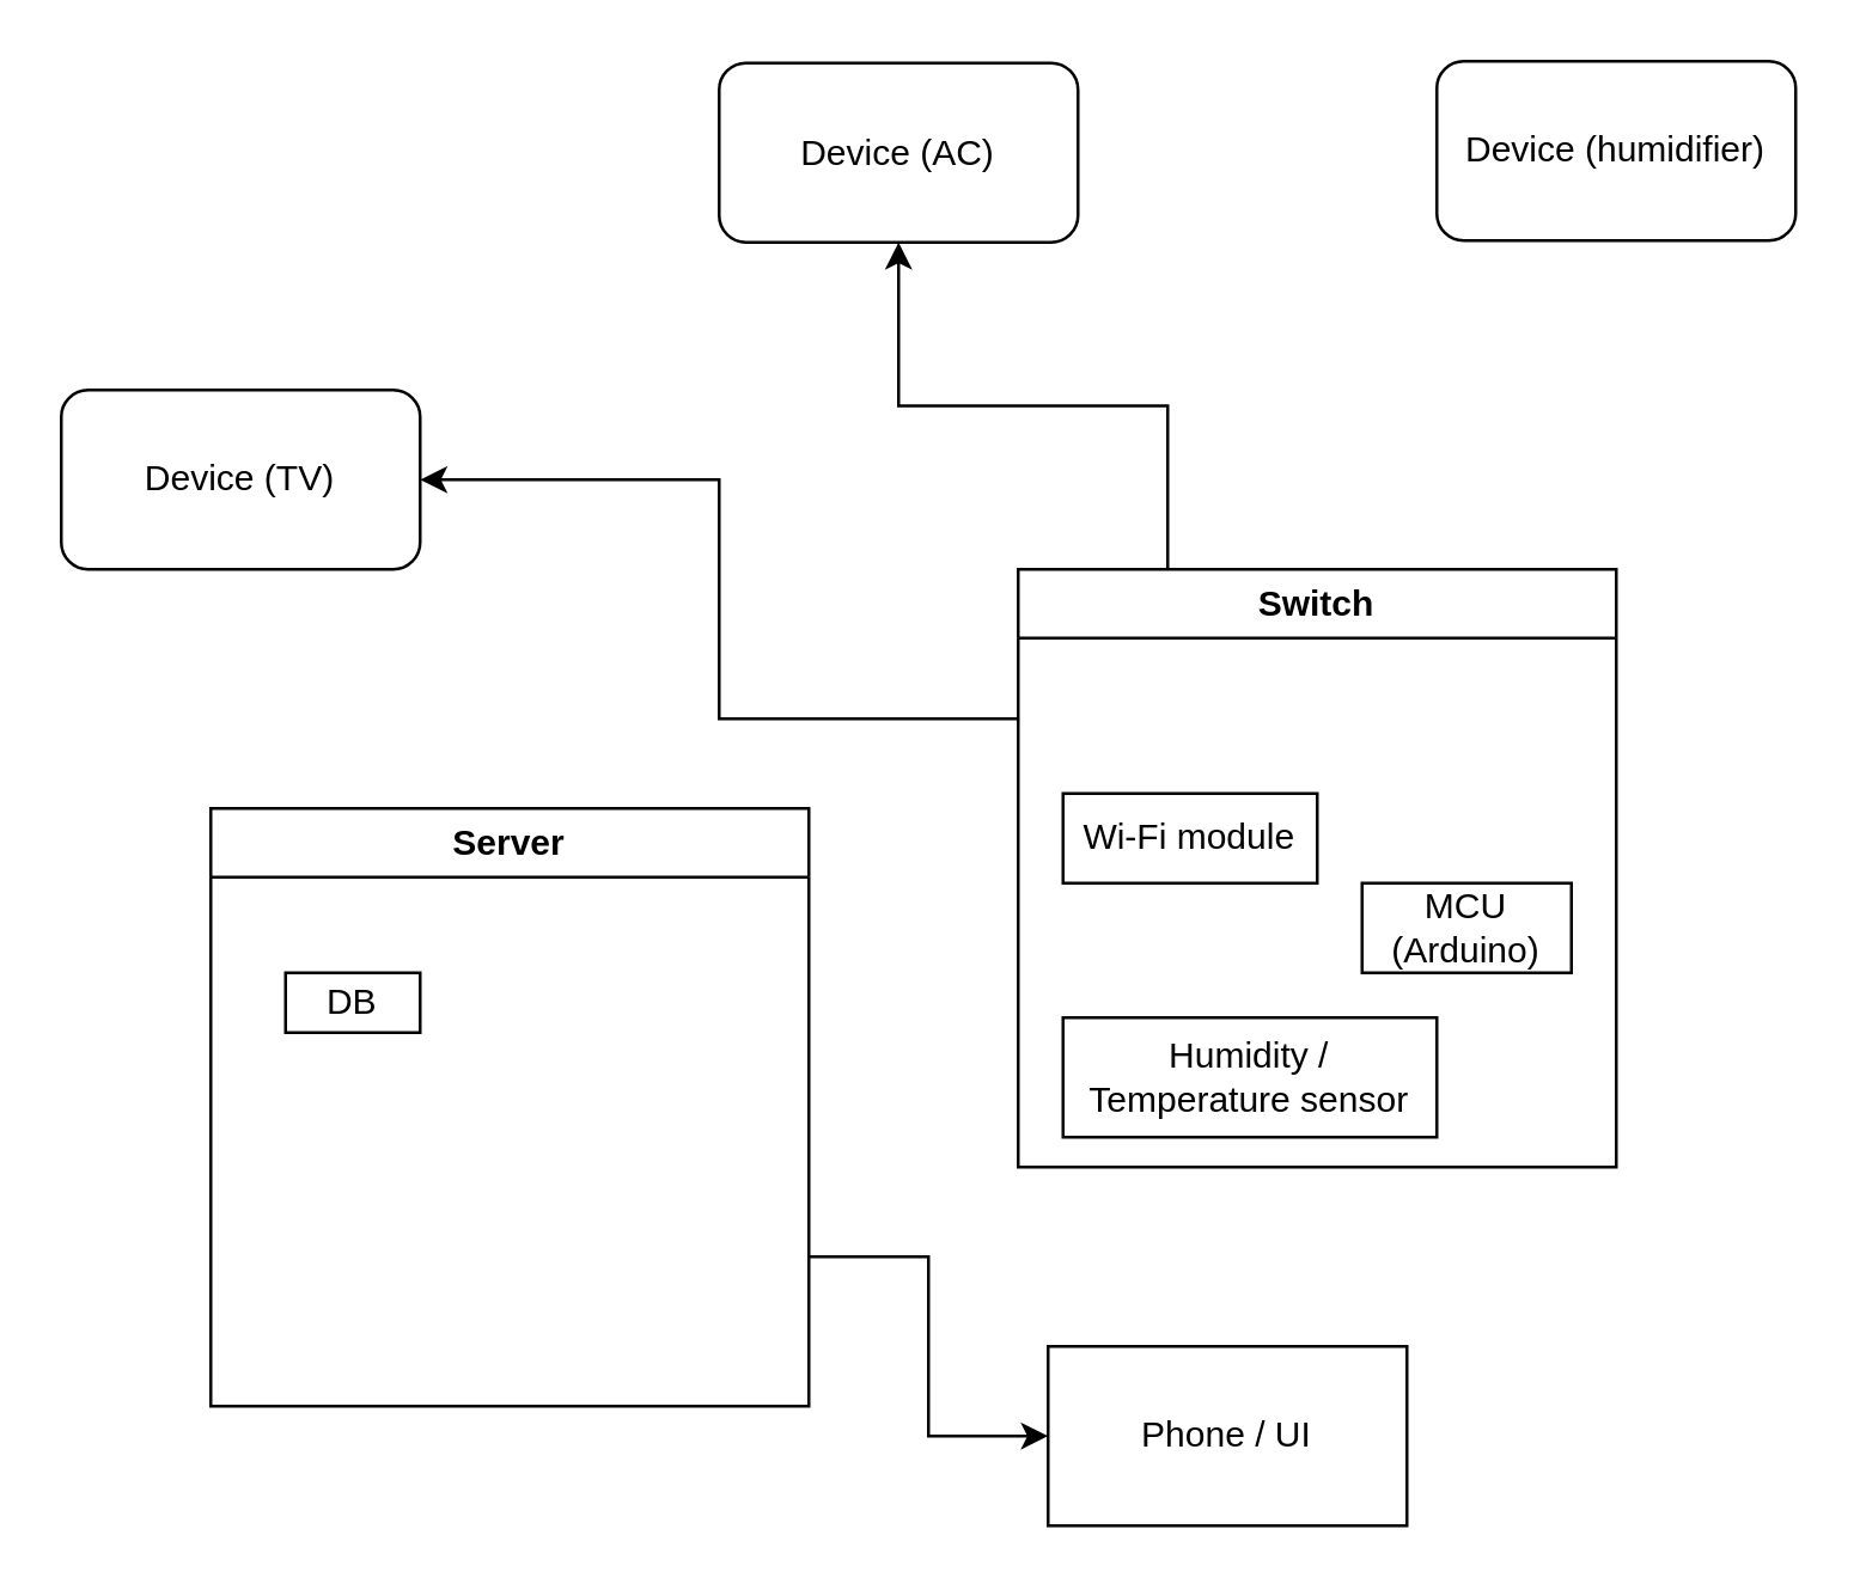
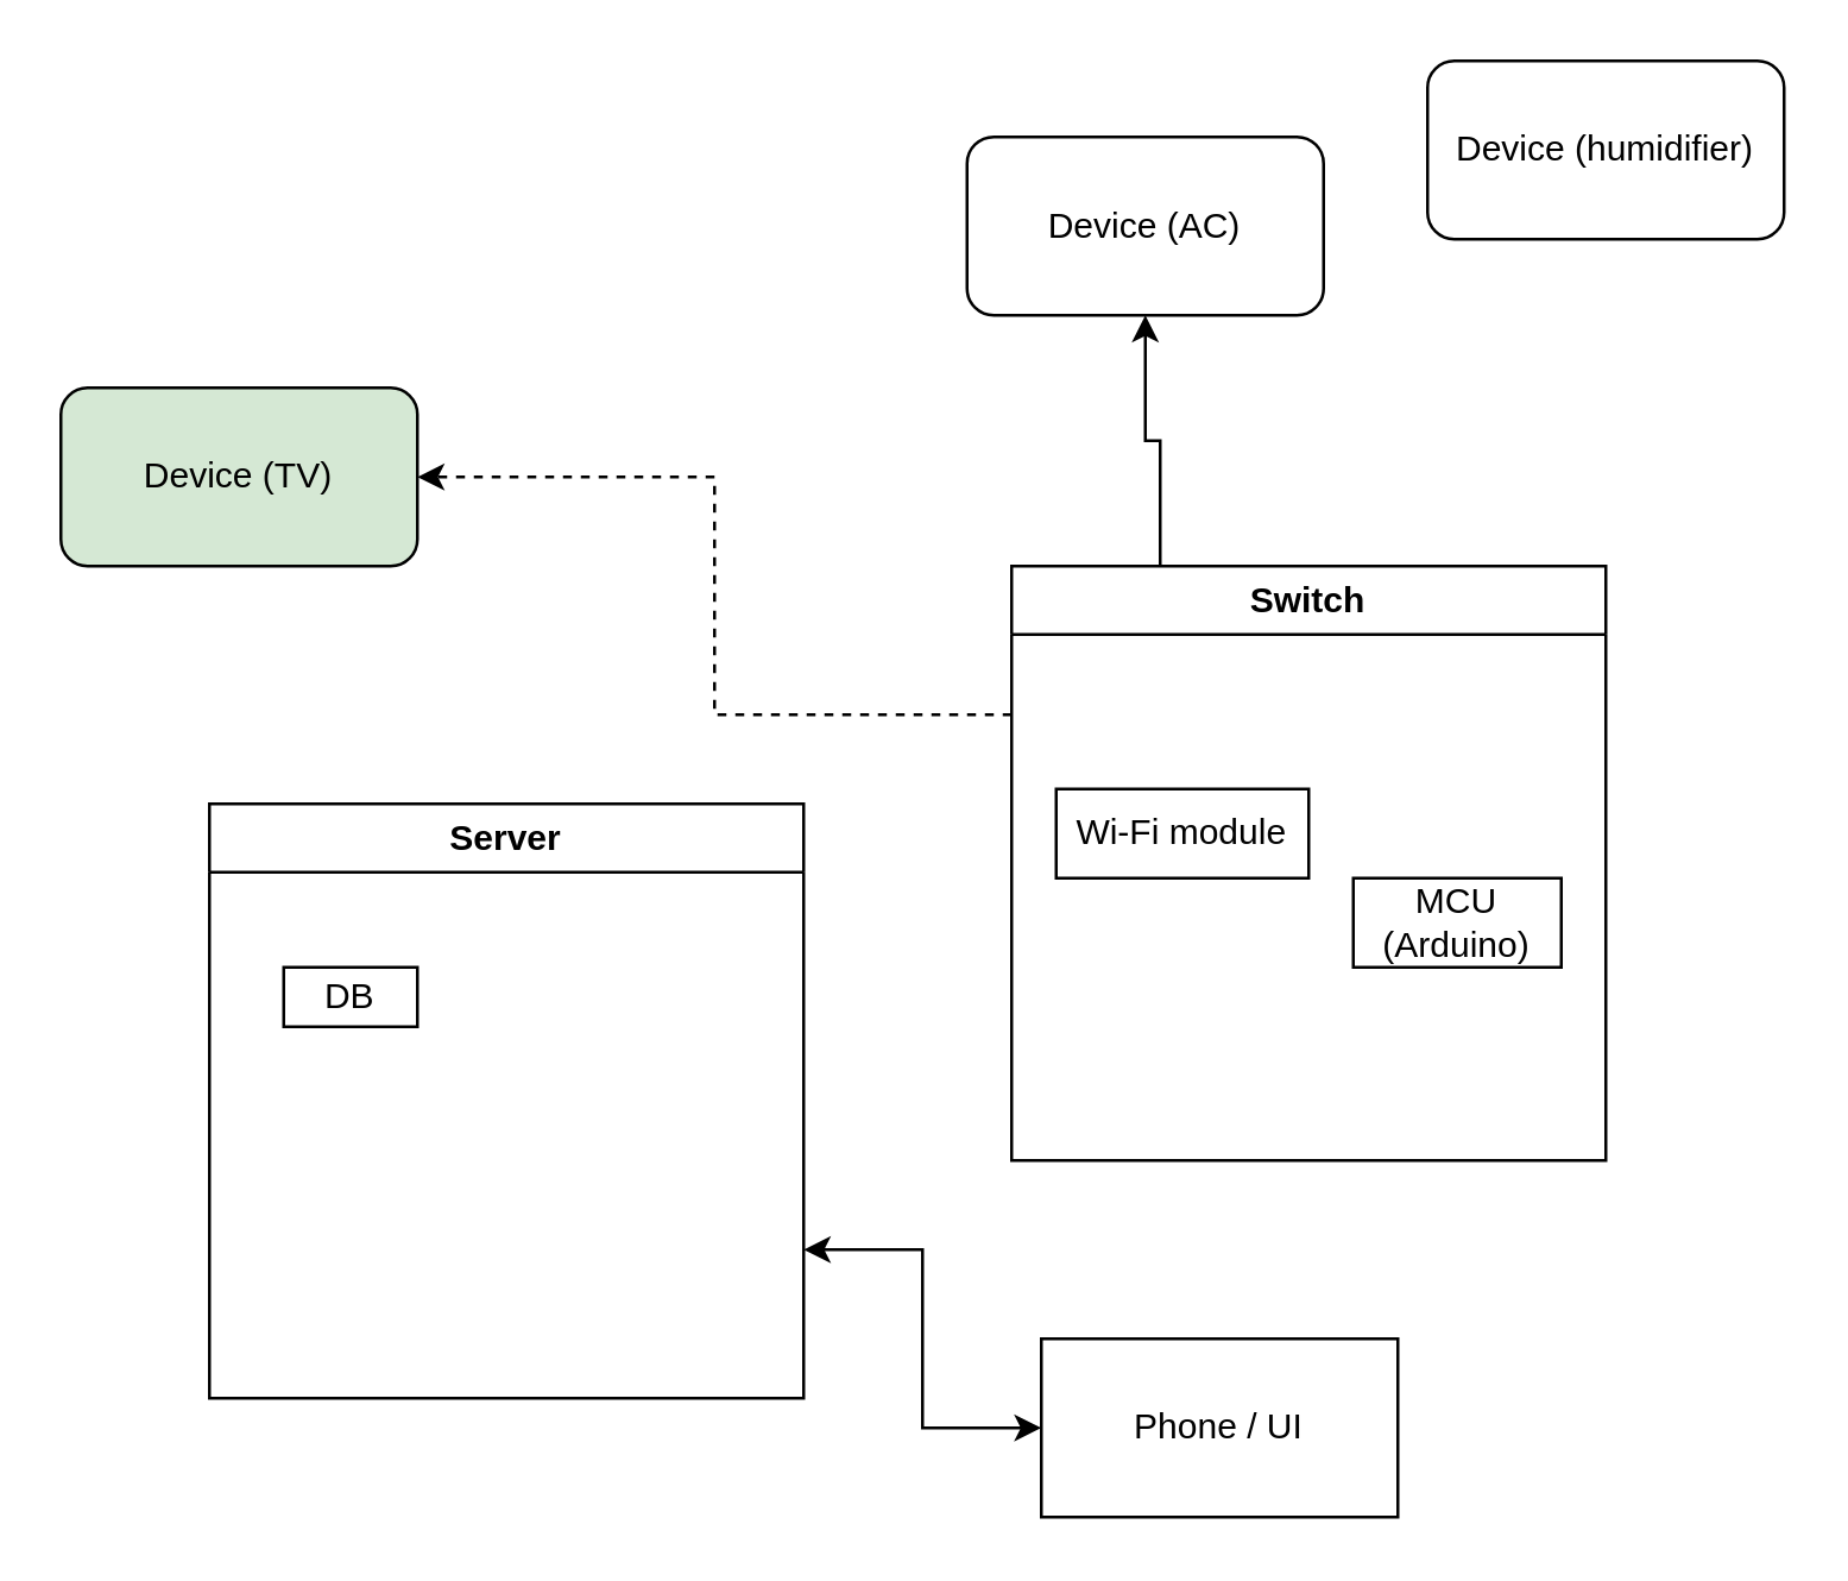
  <mxCell id="0" />
  <mxCell id="1" parent="0" />
- <mxCell id="2" value="Device (AC)" style="rounded=1;whiteSpace=wrap;html=1;" parent="1" vertex="1"><mxGeometry x="240" y="20.56" width="120" height="60" as="geometry" /></mxCell>
- <mxCell id="3" value="Device (TV)" style="rounded=1;whiteSpace=wrap;html=1;" parent="1" vertex="1"><mxGeometry x="20" y="130" width="120" height="60" as="geometry" /></mxCell>
+ <mxCell id="2" value="Device (AC)" style="rounded=1;whiteSpace=wrap;html=1;" parent="1" vertex="1"><mxGeometry x="325" y="45.56" width="120" height="60" as="geometry" /></mxCell>
+ <mxCell id="3" value="Device (TV)" style="rounded=1;whiteSpace=wrap;html=1;fillColor=#d5e8d4;" parent="1" vertex="1"><mxGeometry x="20" y="130" width="120" height="60" as="geometry" /></mxCell>
  <mxCell id="4" value="Device (humidifier&lt;span style=&quot;background-color: transparent; color: light-dark(rgb(0, 0, 0), rgb(255, 255, 255));&quot;&gt;)&lt;/span&gt;" style="rounded=1;whiteSpace=wrap;html=1;" parent="1" vertex="1"><mxGeometry x="480" y="20" width="120" height="60" as="geometry" /></mxCell>
- <mxCell id="5" style="edgeStyle=orthogonalEdgeStyle;rounded=0;orthogonalLoop=1;jettySize=auto;html=1;exitX=0;exitY=0.25;exitDx=0;exitDy=0;entryX=1;entryY=0.5;entryDx=0;entryDy=0;" parent="1" source="11" target="3" edge="1"><mxGeometry relative="1" as="geometry"><mxPoint x="255" y="200" as="sourcePoint" /></mxGeometry></mxCell>
+ <mxCell id="5" style="edgeStyle=orthogonalEdgeStyle;rounded=0;orthogonalLoop=1;jettySize=auto;html=1;exitX=0;exitY=0.25;exitDx=0;exitDy=0;entryX=1;entryY=0.5;entryDx=0;entryDy=0;dashed=1;" parent="1" source="11" target="3" edge="1"><mxGeometry relative="1" as="geometry"><mxPoint x="255" y="200" as="sourcePoint" /></mxGeometry></mxCell>
  <mxCell id="6" style="edgeStyle=orthogonalEdgeStyle;rounded=0;orthogonalLoop=1;jettySize=auto;html=1;exitX=0.25;exitY=0;exitDx=0;exitDy=0;" parent="1" source="11" target="2" edge="1"><mxGeometry relative="1" as="geometry"><mxPoint x="325" y="140" as="sourcePoint" /></mxGeometry></mxCell>
- <mxCell id="7" style="edgeStyle=orthogonalEdgeStyle;rounded=0;orthogonalLoop=1;jettySize=auto;html=1;entryX=1;entryY=0.75;entryDx=0;entryDy=0;startArrow=classic;startFill=1;exitX=0;exitY=0.5;exitDx=0;exitDy=0;endArrow=none;" parent="1" source="8" target="9" edge="1"><mxGeometry relative="1" as="geometry"><mxPoint x="320" y="430" as="sourcePoint" /></mxGeometry></mxCell>
+ <mxCell id="7" style="edgeStyle=orthogonalEdgeStyle;rounded=0;orthogonalLoop=1;jettySize=auto;html=1;entryX=1;entryY=0.75;entryDx=0;entryDy=0;startArrow=classic;startFill=1;exitX=0;exitY=0.5;exitDx=0;exitDy=0;" parent="1" source="8" target="9" edge="1"><mxGeometry relative="1" as="geometry"><mxPoint x="320" y="430" as="sourcePoint" /></mxGeometry></mxCell>
  <mxCell id="8" value="Phone / UI" style="rounded=0;whiteSpace=wrap;html=1;" parent="1" vertex="1"><mxGeometry x="350" y="450" width="120" height="60" as="geometry" /></mxCell>
  <mxCell id="9" value="Server" style="swimlane;whiteSpace=wrap;html=1;" parent="1" vertex="1"><mxGeometry x="70" y="270" width="200" height="200" as="geometry" /></mxCell>
  <mxCell id="10" value="DB" style="whiteSpace=wrap;html=1;" parent="9" vertex="1"><mxGeometry x="25" y="55" width="45" height="20" as="geometry" /></mxCell>
  <mxCell id="11" value="Switch" style="swimlane;whiteSpace=wrap;html=1;" vertex="1" parent="1"><mxGeometry x="340" y="190" width="200" height="200" as="geometry" /></mxCell>
  <mxCell id="12" value="MCU (Arduino)" style="rounded=0;whiteSpace=wrap;html=1;" vertex="1" parent="11"><mxGeometry x="115" y="105" width="70" height="30" as="geometry" /></mxCell>
  <mxCell id="13" value="Wi-Fi module" style="rounded=0;whiteSpace=wrap;html=1;" vertex="1" parent="11"><mxGeometry x="15" y="75" width="85" height="30" as="geometry" /></mxCell>
- <mxCell id="14" value="Humidity / Temperature sensor" style="rounded=0;whiteSpace=wrap;html=1;" vertex="1" parent="11"><mxGeometry x="15" y="150" width="125" height="40" as="geometry" /></mxCell>
